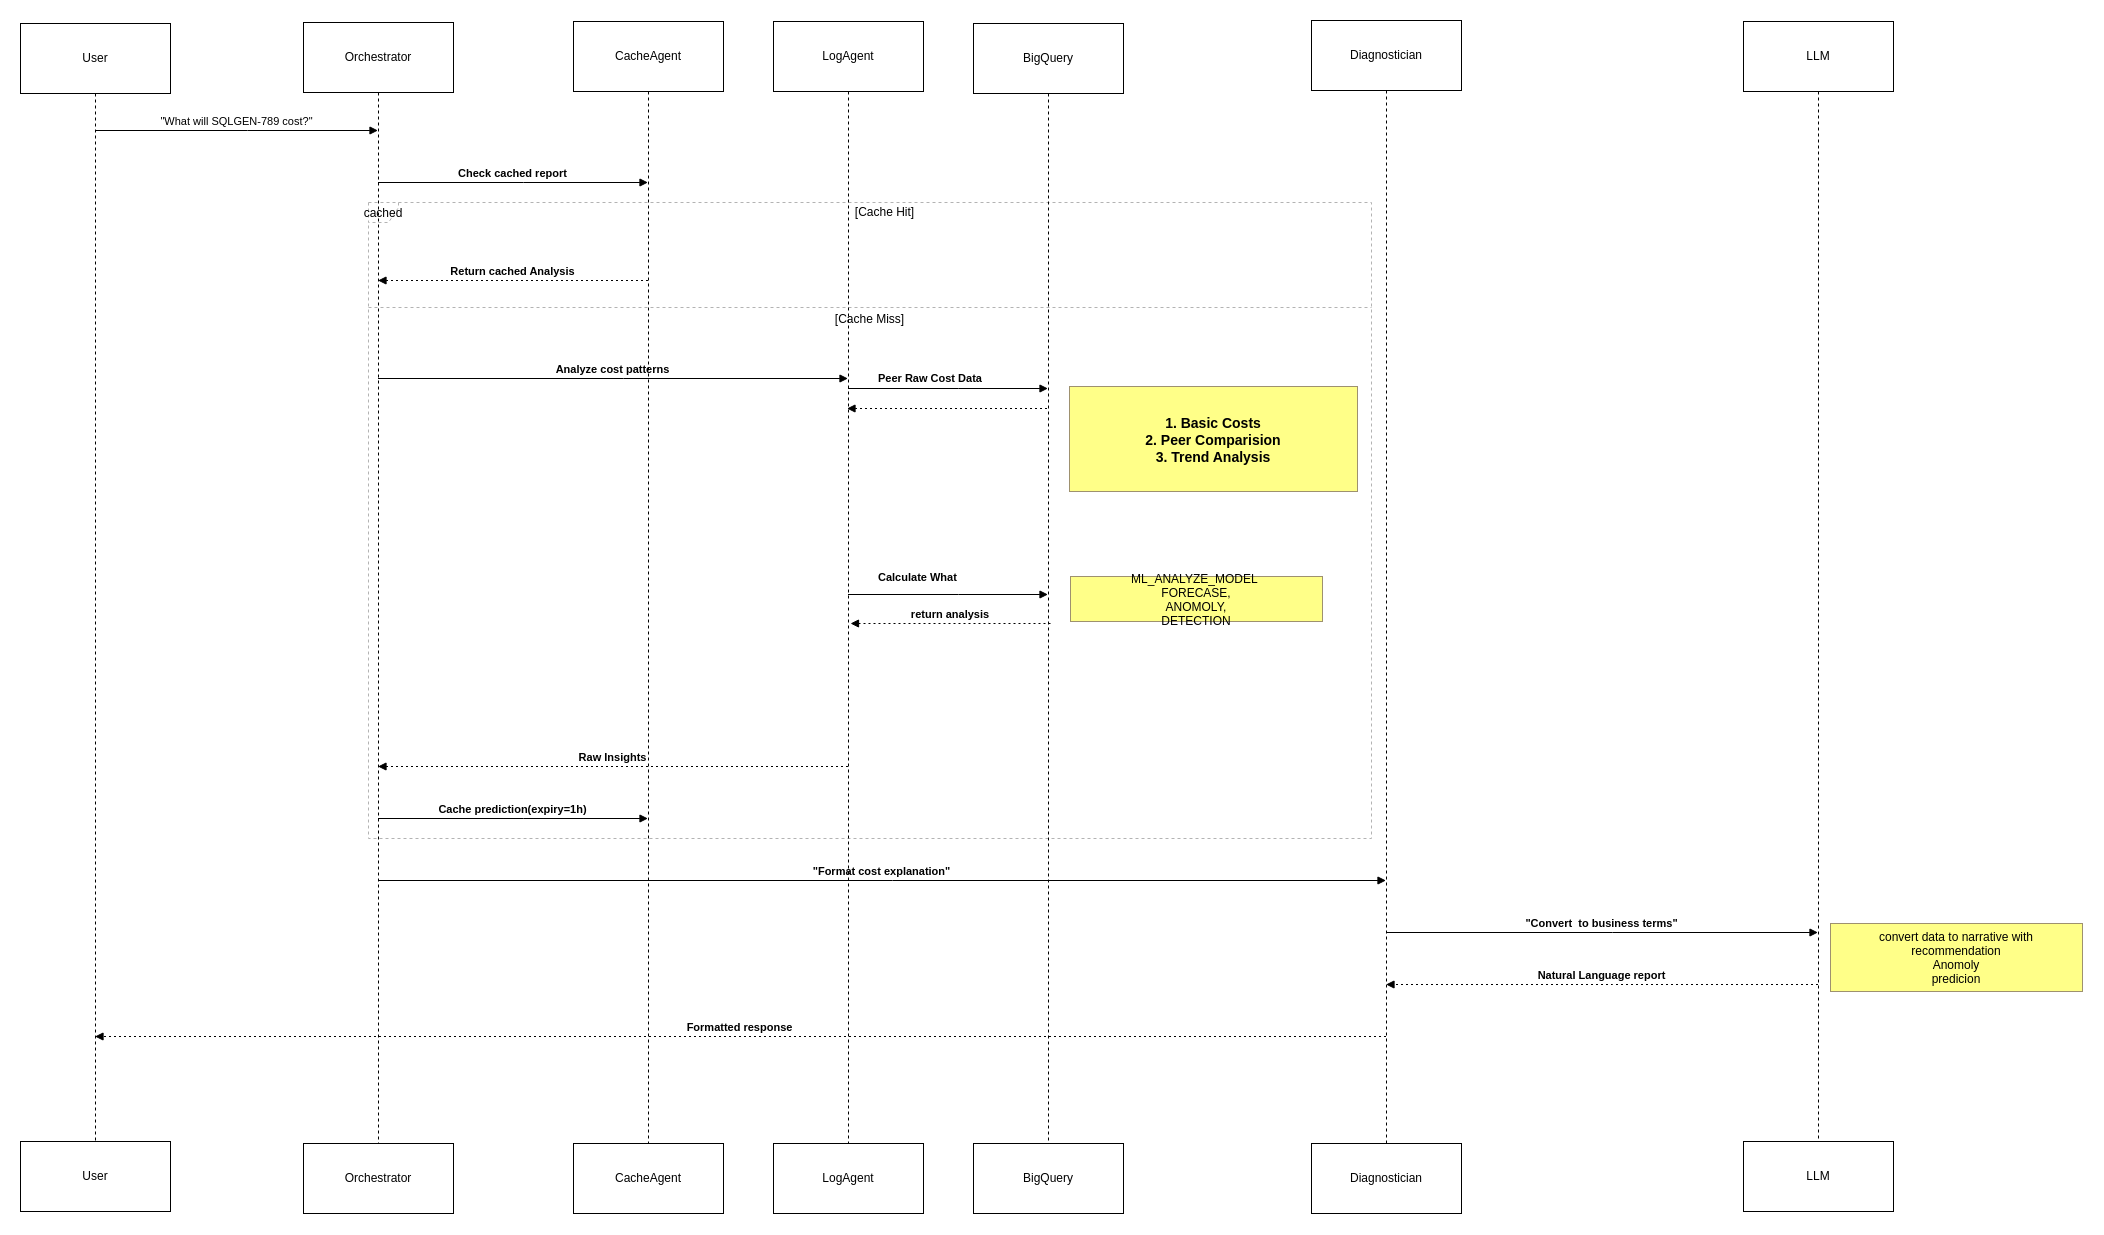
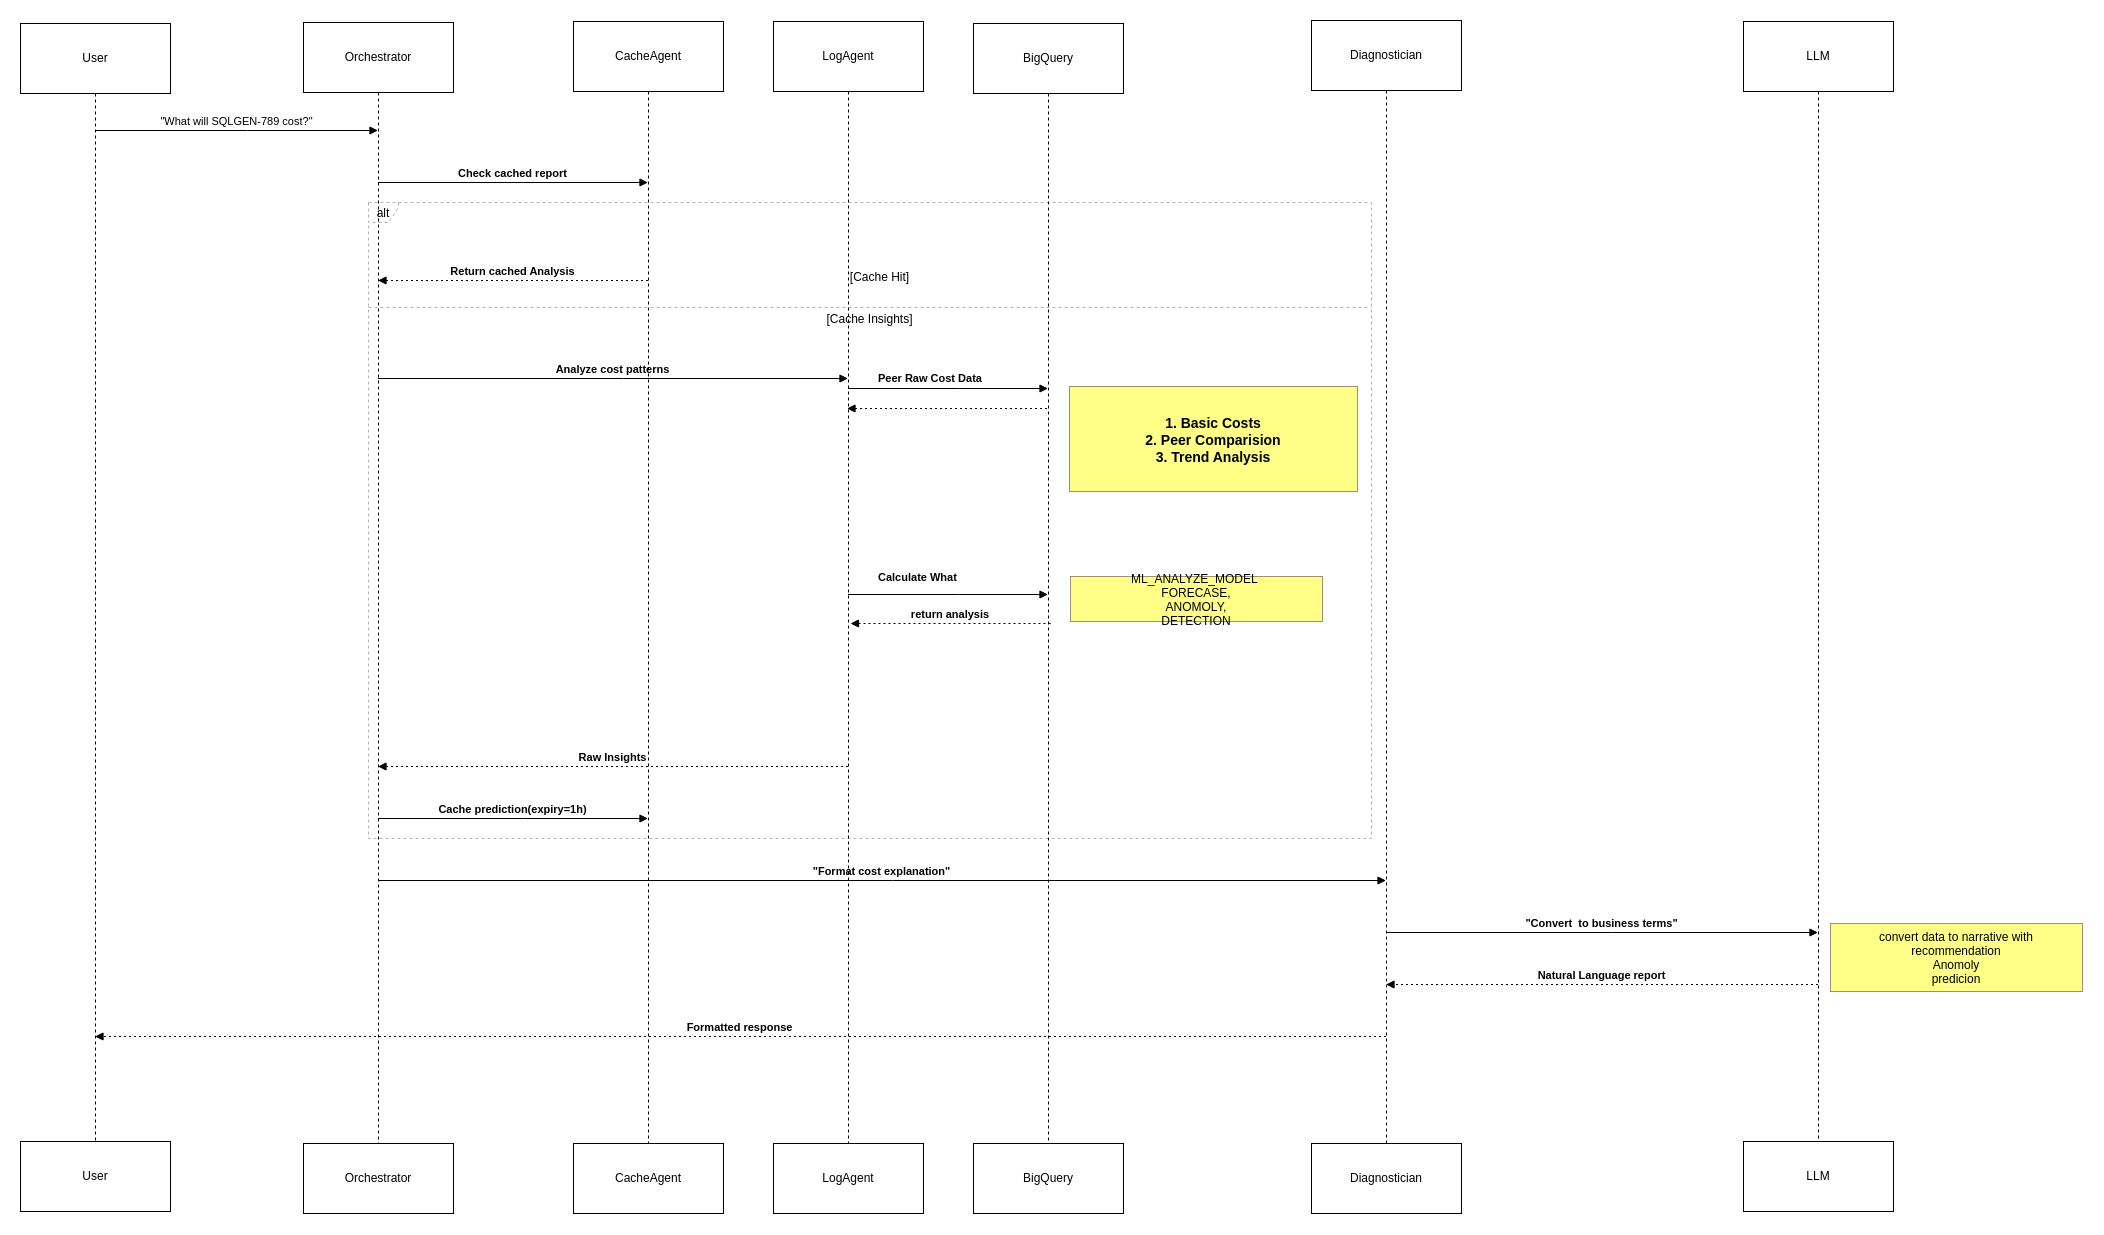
  <mxCell id="0" />
  <mxCell id="1" parent="0" />
- <mxCell id="2" value="cached" style="shape=umlFrame;dashed=1;pointerEvents=0;dropTarget=0;strokeColor=#B3B3B3;height=20;width=30" vertex="1" parent="1"><mxGeometry x="368" y="202" width="1003" height="636" as="geometry" /></mxCell>
- <mxCell id="3" value="[Cache Hit]" style="text;strokeColor=none;fillColor=none;align=center;verticalAlign=middle;whiteSpace=wrap;" vertex="1" parent="2"><mxGeometry x="30" width="973" height="20" as="geometry" /></mxCell>
- <mxCell id="4" value="[Cache Miss]" style="shape=line;dashed=1;whiteSpace=wrap;verticalAlign=top;labelPosition=center;verticalLabelPosition=middle;align=center;strokeColor=#B3B3B3;" vertex="1" parent="2"><mxGeometry y="103" width="1003" height="4" as="geometry" /></mxCell>
+ <mxCell id="2" value="alt" style="shape=umlFrame;dashed=1;pointerEvents=0;dropTarget=0;strokeColor=#B3B3B3;height=20;width=30" vertex="1" parent="1"><mxGeometry x="368" y="202" width="1003" height="636" as="geometry" /></mxCell>
+ <mxCell id="3" value="[Cache Hit]" style="text;strokeColor=none;fillColor=none;align=center;verticalAlign=middle;whiteSpace=wrap;" vertex="1" parent="2"><mxGeometry x="25" y="65" width="973" height="20" as="geometry" /></mxCell>
+ <mxCell id="4" value="[Cache Insights]" style="shape=line;dashed=1;whiteSpace=wrap;verticalAlign=top;labelPosition=center;verticalLabelPosition=middle;align=center;strokeColor=#B3B3B3;" vertex="1" parent="2"><mxGeometry y="103" width="1003" height="4" as="geometry" /></mxCell>
  <mxCell id="5" value="&quot;What will SQLGEN-789 cost?&quot;" style="verticalAlign=bottom;endArrow=block;edgeStyle=elbowEdgeStyle;elbow=vertical;curved=0;rounded=0;" edge="1" parent="1"><mxGeometry relative="1" as="geometry"><Array as="points"><mxPoint x="247" y="130" /></Array><mxPoint x="94.5" y="130" as="sourcePoint" /><mxPoint x="377.5" y="130" as="targetPoint" /></mxGeometry></mxCell>
  <mxCell id="6" value="Check cached report" style="verticalAlign=bottom;endArrow=block;edgeStyle=elbowEdgeStyle;elbow=vertical;curved=0;rounded=0;fontStyle=1" edge="1" parent="1"><mxGeometry relative="1" as="geometry"><Array as="points"><mxPoint x="523" y="182" /></Array><mxPoint x="377.5" y="182" as="sourcePoint" /><mxPoint x="647.5" y="182" as="targetPoint" /></mxGeometry></mxCell>
  <mxCell id="7" value="Return cached Analysis" style="verticalAlign=bottom;endArrow=block;edgeStyle=elbowEdgeStyle;elbow=vertical;curved=0;rounded=0;dashed=1;dashPattern=2 3;fontStyle=1" edge="1" parent="1"><mxGeometry relative="1" as="geometry"><Array as="points"><mxPoint x="523" y="280" /></Array><mxPoint x="647.5" y="280" as="sourcePoint" /><mxPoint x="377.5" y="280" as="targetPoint" /></mxGeometry></mxCell>
  <mxCell id="8" value="Analyze cost patterns" style="verticalAlign=bottom;endArrow=block;edgeStyle=elbowEdgeStyle;elbow=horizontal;curved=0;rounded=0;fontStyle=1" edge="1" parent="1"><mxGeometry relative="1" as="geometry"><Array as="points"><mxPoint x="623" y="378" /></Array><mxPoint x="377.5" y="378" as="sourcePoint" /><mxPoint x="847.5" y="378" as="targetPoint" /></mxGeometry></mxCell>
  <mxCell id="9" value="" style="verticalAlign=bottom;endArrow=block;edgeStyle=elbowEdgeStyle;elbow=vertical;curved=0;rounded=0;" edge="1" parent="1"><mxGeometry relative="1" as="geometry"><Array as="points"><mxPoint x="958" y="388" /></Array><mxPoint x="847.5" y="388" as="sourcePoint" /><mxPoint x="1047.5" y="388" as="targetPoint" /></mxGeometry></mxCell>
  <mxCell id="10" value="" style="verticalAlign=bottom;endArrow=block;edgeStyle=elbowEdgeStyle;elbow=vertical;curved=0;rounded=0;" edge="1" parent="1"><mxGeometry relative="1" as="geometry"><Array as="points"><mxPoint x="958" y="594" /></Array><mxPoint x="847.5" y="594" as="sourcePoint" /><mxPoint x="1047.5" y="594" as="targetPoint" /></mxGeometry></mxCell>
  <mxCell id="11" value="return analysis" style="verticalAlign=bottom;endArrow=block;edgeStyle=elbowEdgeStyle;elbow=horizontal;curved=0;rounded=0;dashed=1;dashPattern=2 3;fontStyle=1" edge="1" parent="1"><mxGeometry relative="1" as="geometry"><Array as="points"><mxPoint x="960.5" y="623" /></Array><mxPoint x="1050" y="623" as="sourcePoint" /><mxPoint x="850" y="623" as="targetPoint" /></mxGeometry></mxCell>
  <mxCell id="12" value="Raw Insights" style="verticalAlign=bottom;endArrow=block;edgeStyle=elbowEdgeStyle;elbow=vertical;curved=0;rounded=0;dashed=1;dashPattern=2 3;fontStyle=1" edge="1" parent="1"><mxGeometry relative="1" as="geometry"><Array as="points"><mxPoint x="623" y="766" /></Array><mxPoint x="847.5" y="766" as="sourcePoint" /><mxPoint x="377.5" y="766" as="targetPoint" /></mxGeometry></mxCell>
  <mxCell id="13" value="Cache prediction(expiry=1h)" style="verticalAlign=bottom;endArrow=block;edgeStyle=elbowEdgeStyle;elbow=vertical;curved=0;rounded=0;fontStyle=1" edge="1" parent="1"><mxGeometry relative="1" as="geometry"><Array as="points"><mxPoint x="523" y="818" /></Array><mxPoint x="377.5" y="818" as="sourcePoint" /><mxPoint x="647.5" y="818" as="targetPoint" /></mxGeometry></mxCell>
  <mxCell id="14" value="&quot;Format cost explanation&quot;" style="verticalAlign=bottom;endArrow=block;edgeStyle=elbowEdgeStyle;elbow=vertical;curved=0;rounded=0;fontStyle=1" edge="1" parent="1"><mxGeometry relative="1" as="geometry"><Array as="points"><mxPoint x="892" y="880" /></Array><mxPoint x="377.5" y="880" as="sourcePoint" /><mxPoint x="1385.5" y="880" as="targetPoint" /></mxGeometry></mxCell>
  <mxCell id="15" value="&quot;Convert  to business terms&quot;" style="verticalAlign=bottom;endArrow=block;edgeStyle=elbowEdgeStyle;elbow=vertical;curved=0;rounded=0;fontStyle=1" edge="1" parent="1"><mxGeometry relative="1" as="geometry"><Array as="points"><mxPoint x="1612" y="932" /></Array><mxPoint x="1385.5" y="932" as="sourcePoint" /><mxPoint x="1817.5" y="932" as="targetPoint" /></mxGeometry></mxCell>
  <mxCell id="16" value="Natural Language report" style="verticalAlign=bottom;endArrow=block;edgeStyle=elbowEdgeStyle;elbow=vertical;curved=0;rounded=0;dashed=1;dashPattern=2 3;fontStyle=1" edge="1" parent="1"><mxGeometry relative="1" as="geometry"><Array as="points"><mxPoint x="1612" y="984" /></Array><mxPoint x="1817.5" y="984" as="sourcePoint" /><mxPoint x="1385.5" y="984" as="targetPoint" /></mxGeometry></mxCell>
  <mxCell id="17" value="Formatted response" style="verticalAlign=bottom;endArrow=block;edgeStyle=elbowEdgeStyle;elbow=vertical;curved=0;rounded=0;dashed=1;dashPattern=2 3;fontStyle=1" edge="1" parent="1"><mxGeometry relative="1" as="geometry"><Array as="points"><mxPoint x="751" y="1036" /></Array><mxPoint x="1385.5" y="1036" as="sourcePoint" /><mxPoint x="94.5" y="1036" as="targetPoint" /></mxGeometry></mxCell>
  <mxCell id="18" value="1. Basic Costs&#10;2. Peer Comparision&#10;3. Trend Analysis" style="fillColor=#ffff88;strokeColor=#9E916F;align=center;fontStyle=1;fontSize=14;" vertex="1" parent="1"><mxGeometry x="1069" y="386" width="288" height="105" as="geometry" /></mxCell>
  <mxCell id="19" value="ML_ANALYZE_MODEL &#10;FORECASE,&#10;ANOMOLY,&#10;DETECTION" style="fillColor=#ffff88;strokeColor=#9E916F;" vertex="1" parent="1"><mxGeometry x="1070" y="576" width="252" height="45" as="geometry" /></mxCell>
  <mxCell id="20" style="edgeStyle=orthogonalEdgeStyle;rounded=0;orthogonalLoop=1;jettySize=auto;html=1;entryX=0.5;entryY=0;entryDx=0;entryDy=0;dashed=1;endArrow=none;endFill=0;" edge="1" parent="1" source="21" target="22"><mxGeometry relative="1" as="geometry" /></mxCell>
  <mxCell id="21" value="User" style="rounded=0;whiteSpace=wrap;html=1;" vertex="1" parent="1"><mxGeometry x="20" y="23" width="150" height="70" as="geometry" /></mxCell>
  <mxCell id="22" value="User" style="rounded=0;whiteSpace=wrap;html=1;" vertex="1" parent="1"><mxGeometry x="20" y="1141" width="150" height="70" as="geometry" /></mxCell>
  <mxCell id="23" style="edgeStyle=orthogonalEdgeStyle;rounded=0;orthogonalLoop=1;jettySize=auto;html=1;entryX=0.5;entryY=0;entryDx=0;entryDy=0;dashed=1;endArrow=none;endFill=0;" edge="1" parent="1" source="24" target="25"><mxGeometry relative="1" as="geometry" /></mxCell>
  <mxCell id="24" value="Orchestrator" style="rounded=0;whiteSpace=wrap;html=1;" vertex="1" parent="1"><mxGeometry x="303" y="22" width="150" height="70" as="geometry" /></mxCell>
  <mxCell id="25" value="Orchestrator" style="rounded=0;whiteSpace=wrap;html=1;" vertex="1" parent="1"><mxGeometry x="303" y="1143" width="150" height="70" as="geometry" /></mxCell>
  <mxCell id="26" style="edgeStyle=orthogonalEdgeStyle;rounded=0;orthogonalLoop=1;jettySize=auto;html=1;dashed=1;endArrow=none;endFill=0;" edge="1" parent="1" source="27" target="28"><mxGeometry relative="1" as="geometry" /></mxCell>
  <mxCell id="27" value="CacheAgent" style="rounded=0;whiteSpace=wrap;html=1;" vertex="1" parent="1"><mxGeometry x="573" y="21" width="150" height="70" as="geometry" /></mxCell>
  <mxCell id="28" value="CacheAgent" style="rounded=0;whiteSpace=wrap;html=1;" vertex="1" parent="1"><mxGeometry x="573" y="1143" width="150" height="70" as="geometry" /></mxCell>
  <mxCell id="29" style="edgeStyle=orthogonalEdgeStyle;rounded=0;orthogonalLoop=1;jettySize=auto;html=1;entryX=0.5;entryY=0;entryDx=0;entryDy=0;dashed=1;endArrow=none;endFill=0;" edge="1" parent="1" source="30" target="31"><mxGeometry relative="1" as="geometry" /></mxCell>
  <mxCell id="30" value="LogAgent" style="rounded=0;whiteSpace=wrap;html=1;" vertex="1" parent="1"><mxGeometry x="773" y="21" width="150" height="70" as="geometry" /></mxCell>
  <mxCell id="31" value="LogAgent" style="rounded=0;whiteSpace=wrap;html=1;" vertex="1" parent="1"><mxGeometry x="773" y="1143" width="150" height="70" as="geometry" /></mxCell>
  <mxCell id="32" style="edgeStyle=orthogonalEdgeStyle;rounded=0;orthogonalLoop=1;jettySize=auto;html=1;dashed=1;endArrow=none;endFill=0;" edge="1" parent="1" source="33" target="34"><mxGeometry relative="1" as="geometry" /></mxCell>
  <mxCell id="33" value="BigQuery" style="rounded=0;whiteSpace=wrap;html=1;" vertex="1" parent="1"><mxGeometry x="973" y="23" width="150" height="70" as="geometry" /></mxCell>
  <mxCell id="34" value="BigQuery" style="rounded=0;whiteSpace=wrap;html=1;" vertex="1" parent="1"><mxGeometry x="973" y="1143" width="150" height="70" as="geometry" /></mxCell>
  <mxCell id="35" value="Diagnostician" style="rounded=0;whiteSpace=wrap;html=1;" vertex="1" parent="1"><mxGeometry x="1311" y="1143" width="150" height="70" as="geometry" /></mxCell>
  <mxCell id="36" value="LLM" style="rounded=0;whiteSpace=wrap;html=1;" vertex="1" parent="1"><mxGeometry x="1743" y="1141" width="150" height="70" as="geometry" /></mxCell>
  <mxCell id="37" style="edgeStyle=orthogonalEdgeStyle;rounded=0;orthogonalLoop=1;jettySize=auto;html=1;dashed=1;endArrow=none;endFill=0;" edge="1" parent="1" source="38" target="35"><mxGeometry relative="1" as="geometry" /></mxCell>
  <mxCell id="38" value="Diagnostician" style="rounded=0;whiteSpace=wrap;html=1;" vertex="1" parent="1"><mxGeometry x="1311" y="20" width="150" height="70" as="geometry" /></mxCell>
  <mxCell id="39" style="edgeStyle=orthogonalEdgeStyle;rounded=0;orthogonalLoop=1;jettySize=auto;html=1;entryX=0.5;entryY=0;entryDx=0;entryDy=0;dashed=1;endArrow=none;endFill=0;" edge="1" parent="1" source="40" target="36"><mxGeometry relative="1" as="geometry" /></mxCell>
  <mxCell id="40" value="LLM" style="rounded=0;whiteSpace=wrap;html=1;" vertex="1" parent="1"><mxGeometry x="1743" y="21" width="150" height="70" as="geometry" /></mxCell>
  <mxCell id="41" value="&lt;span style=&quot;color: rgb(0, 0, 0); font-family: Helvetica; font-size: 11px; font-style: normal; font-variant-ligatures: normal; font-variant-caps: normal; font-weight: 700; letter-spacing: normal; orphans: 2; text-align: center; text-indent: 0px; text-transform: none; widows: 2; word-spacing: 0px; -webkit-text-stroke-width: 0px; background-color: rgb(255, 255, 255); text-decoration-thickness: initial; text-decoration-style: initial; text-decoration-color: initial; float: none; display: inline !important;&quot;&gt;Peer Raw Cost Data&lt;/span&gt;" style="text;whiteSpace=wrap;html=1;" vertex="1" parent="1"><mxGeometry x="876" y="364" width="150" height="40" as="geometry" /></mxCell>
  <mxCell id="42" value="" style="verticalAlign=bottom;endArrow=block;edgeStyle=elbowEdgeStyle;elbow=vertical;curved=0;rounded=0;dashed=1;dashPattern=2 3;" edge="1" parent="1"><mxGeometry relative="1" as="geometry"><Array as="points"><mxPoint x="957" y="408" /></Array><mxPoint x="1046.5" y="408" as="sourcePoint" /><mxPoint x="846.5" y="408" as="targetPoint" /></mxGeometry></mxCell>
  <mxCell id="43" value="&lt;span style=&quot;color: rgb(0, 0, 0); font-family: Helvetica; font-size: 11px; font-style: normal; font-variant-ligatures: normal; font-variant-caps: normal; font-weight: 700; letter-spacing: normal; orphans: 2; text-align: center; text-indent: 0px; text-transform: none; widows: 2; word-spacing: 0px; -webkit-text-stroke-width: 0px; background-color: rgb(255, 255, 255); text-decoration-thickness: initial; text-decoration-style: initial; text-decoration-color: initial; float: none; display: inline !important;&quot;&gt;Calculate What&lt;/span&gt;" style="text;whiteSpace=wrap;html=1;" vertex="1" parent="1"><mxGeometry x="876" y="563" width="150" height="40" as="geometry" /></mxCell>
  <mxCell id="44" value="convert data to narrative with &#10;recommendation&#10;Anomoly&#10;predicion" style="fillColor=#ffff88;strokeColor=#9E916F;" vertex="1" parent="1"><mxGeometry x="1830" y="923" width="252" height="68" as="geometry" /></mxCell>
